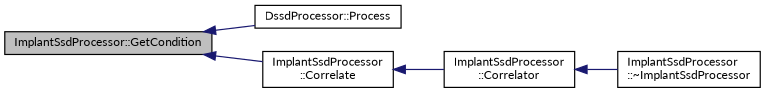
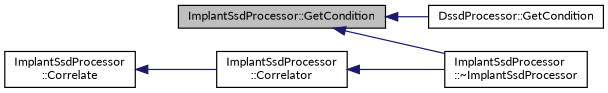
  digraph {
    fontname=Lato
    rankdir=LR
    node [color=black fillcolor=white fontname=Lato fontsize=10 shape=record style=filled]
    edge [color=midnightblue dir=back fontname=Lato fontsize=10 labelfontname=Helvetica labelfontsize=10 style=solid]
    n1 [fillcolor=grey75 fontcolor=black height=0.2 label="ImplantSsdProcessor::GetCondition" width=0.4]
-   n2 [height=0.2 label="DssdProcessor::Process" width=0.4]
+   n2 [height=0.2 label="DssdProcessor::GetCondition" width=0.4]
    n3 [height=0.2 label="ImplantSsdProcessor\l::Correlate" width=0.4]
    n4 [height=0.2 label="ImplantSsdProcessor\l::Correlator" width=0.4]
    n5 [height=0.2 label="ImplantSsdProcessor\l::~ImplantSsdProcessor" width=0.4]
    n1 -> n2
-   n1 -> n3
+   n1 -> n5
    n3 -> n4
    n4 -> n5
  }
